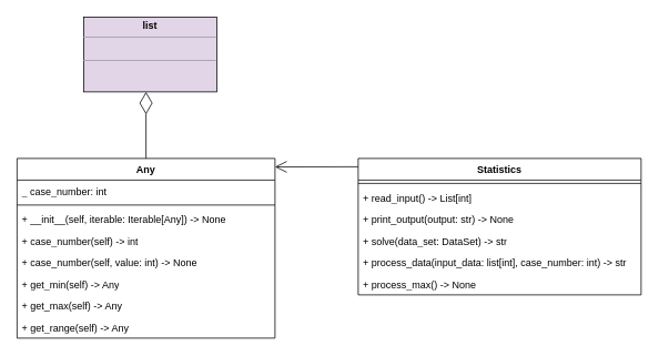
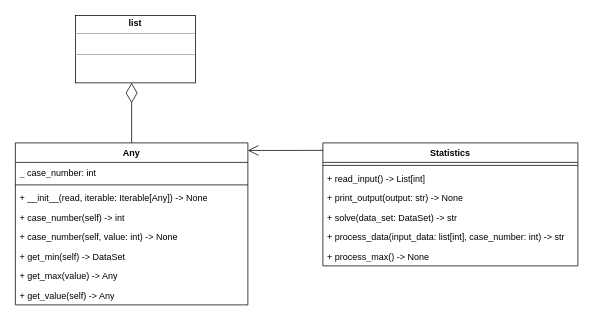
  <mxCell id="0" />
  <mxCell id="1" parent="0" />
  <mxCell id="2" value="" style="group" vertex="1" connectable="0" parent="1"><mxGeometry x="20" y="190" width="750" height="216" as="geometry" /></mxCell>
  <mxCell id="3" value="Any" style="swimlane;fontStyle=1;align=center;verticalAlign=top;childLayout=stackLayout;horizontal=1;startSize=26;horizontalStack=0;resizeParent=1;resizeParentMax=0;resizeLast=0;collapsible=1;marginBottom=0;whiteSpace=wrap;html=1;" vertex="1" parent="2"><mxGeometry width="310" height="216" as="geometry" /></mxCell>
  <mxCell id="4" value="_ case_number: int" style="text;strokeColor=none;fillColor=none;align=left;verticalAlign=top;spacingLeft=4;spacingRight=4;overflow=hidden;rotatable=0;points=[[0,0.5],[1,0.5]];portConstraint=eastwest;whiteSpace=wrap;html=1;" vertex="1" parent="3"><mxGeometry y="26" width="310" height="26" as="geometry" /></mxCell>
  <mxCell id="5" value="" style="line;strokeWidth=1;fillColor=none;align=left;verticalAlign=middle;spacingTop=-1;spacingLeft=3;spacingRight=3;rotatable=0;labelPosition=right;points=[];portConstraint=eastwest;strokeColor=inherit;" vertex="1" parent="3"><mxGeometry y="52" width="310" height="8" as="geometry" /></mxCell>
- <mxCell id="6" value="+ __init__(self, iterable: Iterable[Any]) -&amp;gt; None" style="text;strokeColor=none;fillColor=none;align=left;verticalAlign=top;spacingLeft=4;spacingRight=4;overflow=hidden;rotatable=0;points=[[0,0.5],[1,0.5]];portConstraint=eastwest;whiteSpace=wrap;html=1;" vertex="1" parent="3"><mxGeometry y="60" width="310" height="26" as="geometry" /></mxCell>
+ <mxCell id="6" value="+ __init__(read, iterable: Iterable[Any]) -&amp;gt; None" style="text;strokeColor=none;fillColor=none;align=left;verticalAlign=top;spacingLeft=4;spacingRight=4;overflow=hidden;rotatable=0;points=[[0,0.5],[1,0.5]];portConstraint=eastwest;whiteSpace=wrap;html=1;" vertex="1" parent="3"><mxGeometry y="60" width="310" height="26" as="geometry" /></mxCell>
  <mxCell id="7" value="+ case_number(self) -&amp;gt; int" style="text;strokeColor=none;fillColor=none;align=left;verticalAlign=top;spacingLeft=4;spacingRight=4;overflow=hidden;rotatable=0;points=[[0,0.5],[1,0.5]];portConstraint=eastwest;whiteSpace=wrap;html=1;" vertex="1" parent="3"><mxGeometry y="86" width="310" height="26" as="geometry" /></mxCell>
  <mxCell id="8" value="+ case_number(self, value: int) -&amp;gt; None" style="text;strokeColor=none;fillColor=none;align=left;verticalAlign=top;spacingLeft=4;spacingRight=4;overflow=hidden;rotatable=0;points=[[0,0.5],[1,0.5]];portConstraint=eastwest;whiteSpace=wrap;html=1;" vertex="1" parent="3"><mxGeometry y="112" width="310" height="26" as="geometry" /></mxCell>
- <mxCell id="9" value="+ get_min(self) -&amp;gt; Any" style="text;strokeColor=none;fillColor=none;align=left;verticalAlign=top;spacingLeft=4;spacingRight=4;overflow=hidden;rotatable=0;points=[[0,0.5],[1,0.5]];portConstraint=eastwest;whiteSpace=wrap;html=1;" vertex="1" parent="3"><mxGeometry y="138" width="310" height="26" as="geometry" /></mxCell>
- <mxCell id="10" value="+ get_max(self) -&amp;gt; Any" style="text;strokeColor=none;fillColor=none;align=left;verticalAlign=top;spacingLeft=4;spacingRight=4;overflow=hidden;rotatable=0;points=[[0,0.5],[1,0.5]];portConstraint=eastwest;whiteSpace=wrap;html=1;" vertex="1" parent="3"><mxGeometry y="164" width="310" height="26" as="geometry" /></mxCell>
- <mxCell id="11" value="+ get_range(self) -&amp;gt; Any" style="text;strokeColor=none;fillColor=none;align=left;verticalAlign=top;spacingLeft=4;spacingRight=4;overflow=hidden;rotatable=0;points=[[0,0.5],[1,0.5]];portConstraint=eastwest;whiteSpace=wrap;html=1;" vertex="1" parent="3"><mxGeometry y="190" width="310" height="26" as="geometry" /></mxCell>
+ <mxCell id="9" value="+ get_min(self) -&amp;gt; DataSet" style="text;strokeColor=none;fillColor=none;align=left;verticalAlign=top;spacingLeft=4;spacingRight=4;overflow=hidden;rotatable=0;points=[[0,0.5],[1,0.5]];portConstraint=eastwest;whiteSpace=wrap;html=1;" vertex="1" parent="3"><mxGeometry y="138" width="310" height="26" as="geometry" /></mxCell>
+ <mxCell id="10" value="+ get_max(value) -&amp;gt; Any" style="text;strokeColor=none;fillColor=none;align=left;verticalAlign=top;spacingLeft=4;spacingRight=4;overflow=hidden;rotatable=0;points=[[0,0.5],[1,0.5]];portConstraint=eastwest;whiteSpace=wrap;html=1;" vertex="1" parent="3"><mxGeometry y="164" width="310" height="26" as="geometry" /></mxCell>
+ <mxCell id="11" value="+ get_value(self) -&amp;gt; Any" style="text;strokeColor=none;fillColor=none;align=left;verticalAlign=top;spacingLeft=4;spacingRight=4;overflow=hidden;rotatable=0;points=[[0,0.5],[1,0.5]];portConstraint=eastwest;whiteSpace=wrap;html=1;" vertex="1" parent="3"><mxGeometry y="190" width="310" height="26" as="geometry" /></mxCell>
  <mxCell id="12" value="Statistics" style="swimlane;fontStyle=1;align=center;verticalAlign=top;childLayout=stackLayout;horizontal=1;startSize=26;horizontalStack=0;resizeParent=1;resizeParentMax=0;resizeLast=0;collapsible=1;marginBottom=0;whiteSpace=wrap;html=1;" vertex="1" parent="2"><mxGeometry x="410" width="340" height="164" as="geometry" /></mxCell>
  <mxCell id="13" value="" style="line;strokeWidth=1;fillColor=none;align=left;verticalAlign=middle;spacingTop=-1;spacingLeft=3;spacingRight=3;rotatable=0;labelPosition=right;points=[];portConstraint=eastwest;strokeColor=inherit;" vertex="1" parent="12"><mxGeometry y="26" width="340" height="8" as="geometry" /></mxCell>
  <mxCell id="14" value="+ read_input() -&amp;gt; List[int]" style="text;strokeColor=none;fillColor=none;align=left;verticalAlign=top;spacingLeft=4;spacingRight=4;overflow=hidden;rotatable=0;points=[[0,0.5],[1,0.5]];portConstraint=eastwest;whiteSpace=wrap;html=1;" vertex="1" parent="12"><mxGeometry y="34" width="340" height="26" as="geometry" /></mxCell>
  <mxCell id="15" value="+ print_output(output: str) -&amp;gt; None" style="text;strokeColor=none;fillColor=none;align=left;verticalAlign=top;spacingLeft=4;spacingRight=4;overflow=hidden;rotatable=0;points=[[0,0.5],[1,0.5]];portConstraint=eastwest;whiteSpace=wrap;html=1;" vertex="1" parent="12"><mxGeometry y="60" width="340" height="26" as="geometry" /></mxCell>
  <mxCell id="16" value="+ solve(data_set: DataSet) -&amp;gt; str" style="text;strokeColor=none;fillColor=none;align=left;verticalAlign=top;spacingLeft=4;spacingRight=4;overflow=hidden;rotatable=0;points=[[0,0.5],[1,0.5]];portConstraint=eastwest;whiteSpace=wrap;html=1;" vertex="1" parent="12"><mxGeometry y="86" width="340" height="26" as="geometry" /></mxCell>
  <mxCell id="17" value="+ process_data(input_data: list[int], case_number: int) -&amp;gt; str" style="text;strokeColor=none;fillColor=none;align=left;verticalAlign=top;spacingLeft=4;spacingRight=4;overflow=hidden;rotatable=0;points=[[0,0.5],[1,0.5]];portConstraint=eastwest;whiteSpace=wrap;html=1;" vertex="1" parent="12"><mxGeometry y="112" width="340" height="26" as="geometry" /></mxCell>
  <mxCell id="18" value="+ process_max() -&amp;gt; None" style="text;strokeColor=none;fillColor=none;align=left;verticalAlign=top;spacingLeft=4;spacingRight=4;overflow=hidden;rotatable=0;points=[[0,0.5],[1,0.5]];portConstraint=eastwest;whiteSpace=wrap;html=1;" vertex="1" parent="12"><mxGeometry y="138" width="340" height="26" as="geometry" /></mxCell>
  <mxCell id="19" value="" style="endArrow=open;endFill=1;endSize=12;html=1;rounded=0;entryX=1;entryY=0.047;entryDx=0;entryDy=0;entryPerimeter=0;" edge="1" parent="2" target="3"><mxGeometry width="160" relative="1" as="geometry"><mxPoint x="410" y="10" as="sourcePoint" /><mxPoint x="530" y="290" as="targetPoint" /></mxGeometry></mxCell>
  <mxCell id="20" value="" style="endArrow=diamondThin;endFill=0;endSize=24;html=1;rounded=0;exitX=0.5;exitY=0;exitDx=0;exitDy=0;" edge="1" parent="1" source="3"><mxGeometry width="160" relative="1" as="geometry"><mxPoint x="150" y="140" as="sourcePoint" /><mxPoint x="175" y="110" as="targetPoint" /></mxGeometry></mxCell>
- <mxCell id="21" value="&lt;p style=&quot;margin:0px;margin-top:4px;text-align:center;&quot;&gt;&lt;b&gt;list&lt;/b&gt;&lt;/p&gt;&lt;hr size=&quot;1&quot;&gt;&lt;p style=&quot;margin:0px;margin-left:4px;&quot;&gt;&lt;br&gt;&lt;/p&gt;&lt;hr size=&quot;1&quot;&gt;&lt;p style=&quot;margin:0px;margin-left:4px;&quot;&gt;&lt;br&gt;&lt;/p&gt;" style="verticalAlign=top;align=left;overflow=fill;fontSize=12;fontFamily=Helvetica;html=1;whiteSpace=wrap;fillColor=#e1d5e7;" vertex="1" parent="1"><mxGeometry x="100" y="20" width="160" height="90" as="geometry" /></mxCell>
+ <mxCell id="21" value="&lt;p style=&quot;margin:0px;margin-top:4px;text-align:center;&quot;&gt;&lt;b&gt;list&lt;/b&gt;&lt;/p&gt;&lt;hr size=&quot;1&quot;&gt;&lt;p style=&quot;margin:0px;margin-left:4px;&quot;&gt;&lt;br&gt;&lt;/p&gt;&lt;hr size=&quot;1&quot;&gt;&lt;p style=&quot;margin:0px;margin-left:4px;&quot;&gt;&lt;br&gt;&lt;/p&gt;" style="verticalAlign=top;align=left;overflow=fill;fontSize=12;fontFamily=Helvetica;html=1;whiteSpace=wrap;" vertex="1" parent="1"><mxGeometry x="100" y="20" width="160" height="90" as="geometry" /></mxCell>
